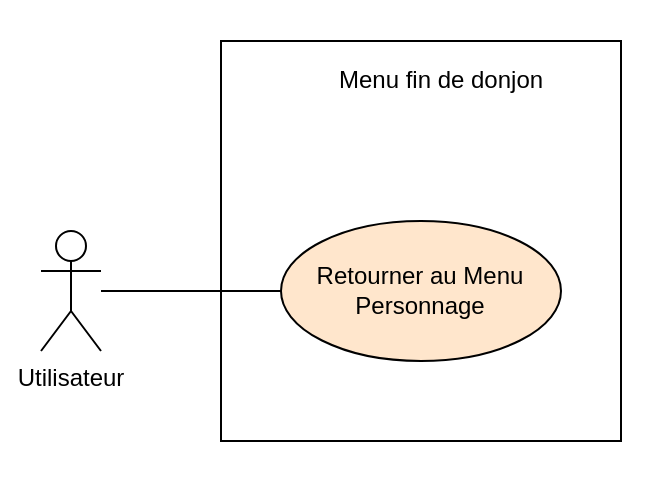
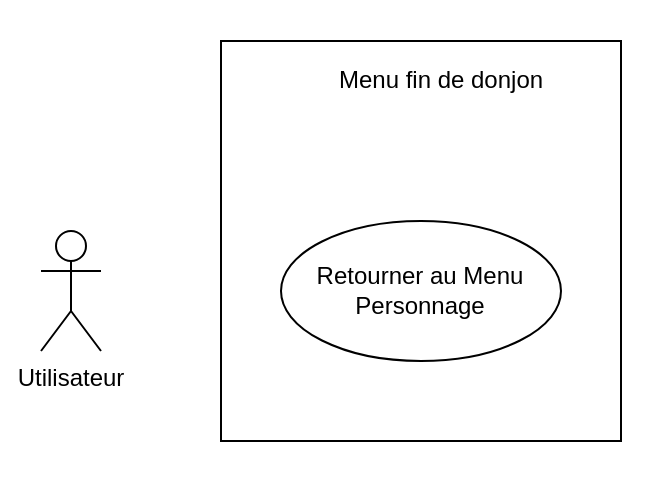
  <mxCell id="0" />
  <mxCell id="1" parent="0" />
  <mxCell id="2" value="" style="rounded=0;whiteSpace=wrap;html=1;" parent="1" vertex="1"><mxGeometry x="110" y="20" width="200" height="200" as="geometry" /></mxCell>
- <mxCell id="3" style="edgeStyle=none;rounded=0;orthogonalLoop=1;jettySize=auto;html=1;endArrow=none;endFill=0;" parent="1" source="4" target="6" edge="1"><mxGeometry relative="1" as="geometry" /></mxCell>
  <mxCell id="4" value="Utilisateur" style="shape=umlActor;verticalLabelPosition=bottom;verticalAlign=top;html=1;outlineConnect=0;" parent="1" vertex="1"><mxGeometry x="20" y="115" width="30" height="60" as="geometry" /></mxCell>
  <mxCell id="5" value="Menu fin de donjon" style="text;html=1;align=center;verticalAlign=middle;resizable=0;points=[];autosize=1;strokeColor=none;" parent="1" vertex="1"><mxGeometry x="160" y="30" width="120" height="20" as="geometry" /></mxCell>
- <mxCell id="6" value="Retourner au Menu Personnage" style="ellipse;whiteSpace=wrap;html=1;fillColor=#ffe6cc;" parent="1" vertex="1"><mxGeometry x="140" y="110" width="140" height="70" as="geometry" /></mxCell>
+ <mxCell id="6" value="Retourner au Menu Personnage" style="ellipse;whiteSpace=wrap;html=1;" parent="1" vertex="1"><mxGeometry x="140" y="110" width="140" height="70" as="geometry" /></mxCell>
